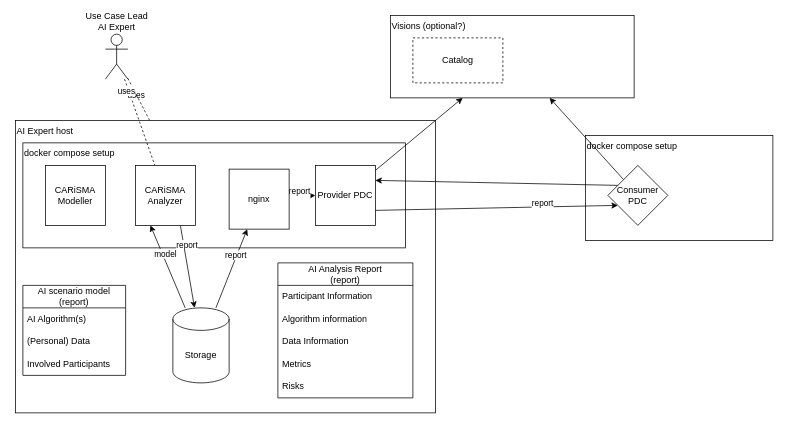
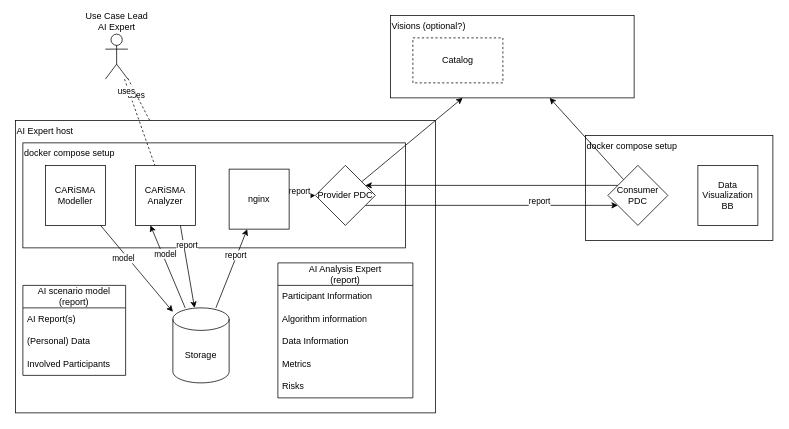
  <mxCell id="0" />
  <mxCell id="1" parent="0" />
  <mxCell id="2" value="docker compose setup" style="rounded=0;whiteSpace=wrap;html=1;align=left;verticalAlign=top;" vertex="1" parent="1"><mxGeometry x="780" y="180" width="250" height="140" as="geometry" /></mxCell>
  <mxCell id="3" value="Visions (optional?)" style="rounded=0;whiteSpace=wrap;html=1;align=left;verticalAlign=top;" parent="1" vertex="1"><mxGeometry x="520" y="20" width="325" height="110" as="geometry" /></mxCell>
  <mxCell id="4" value="AI Expert host" style="rounded=0;whiteSpace=wrap;html=1;align=left;verticalAlign=top;" parent="1" vertex="1"><mxGeometry x="20" y="160" width="560" height="390" as="geometry" /></mxCell>
  <mxCell id="5" value="docker compose setup" style="rounded=0;whiteSpace=wrap;html=1;verticalAlign=top;align=left;" parent="1" vertex="1"><mxGeometry x="30" y="190" width="510" height="140" as="geometry" /></mxCell>
  <mxCell id="6" style="edgeStyle=none;rounded=0;orthogonalLoop=1;jettySize=auto;html=1;entryX=0;entryY=0.5;entryDx=0;entryDy=0;" parent="1" source="8" target="12" edge="1"><mxGeometry relative="1" as="geometry" /></mxCell>
  <mxCell id="7" value="report&lt;div&gt;&lt;br&gt;&lt;/div&gt;" style="edgeLabel;html=1;align=center;verticalAlign=middle;resizable=0;points=[];" vertex="1" connectable="0" parent="6"><mxGeometry x="0.4" y="-2" relative="1" as="geometry"><mxPoint x="-12" y="-2" as="offset" /></mxGeometry></mxCell>
  <mxCell id="8" value="nginx" style="whiteSpace=wrap;html=1;aspect=fixed;" parent="1" vertex="1"><mxGeometry x="305" y="225" width="80" height="80" as="geometry" /></mxCell>
  <mxCell id="9" value="" style="edgeStyle=none;rounded=0;orthogonalLoop=1;jettySize=auto;html=1;entryX=0;entryY=0.75;entryDx=0;entryDy=0;exitX=1;exitY=0.75;exitDx=0;exitDy=0;" parent="1" source="12" target="23" edge="1"><mxGeometry relative="1" as="geometry" /></mxCell>
  <mxCell id="10" value="report&lt;div&gt;&lt;br&gt;&lt;/div&gt;" style="edgeLabel;html=1;align=center;verticalAlign=middle;resizable=0;points=[];" vertex="1" connectable="0" parent="9"><mxGeometry x="0.381" y="-1" relative="1" as="geometry"><mxPoint as="offset" /></mxGeometry></mxCell>
  <mxCell id="11" style="edgeStyle=none;rounded=0;orthogonalLoop=1;jettySize=auto;html=1;" parent="1" source="12" target="3" edge="1"><mxGeometry relative="1" as="geometry" /></mxCell>
- <mxCell id="12" value="Provider PDC" style="whiteSpace=wrap;html=1;aspect=fixed;" parent="1" vertex="1"><mxGeometry x="420" y="220" width="80" height="80" as="geometry" /></mxCell>
+ <mxCell id="12" value="Provider PDC" style="rhombus;whiteSpace=wrap;html=1;aspect=fixed;" parent="1" vertex="1"><mxGeometry x="420" y="220" width="80" height="80" as="geometry" /></mxCell>
  <mxCell id="13" value="" style="rounded=0;orthogonalLoop=1;jettySize=auto;html=1;" parent="1" target="20" edge="1"><mxGeometry relative="1" as="geometry"><mxPoint x="240" y="300" as="sourcePoint" /><mxPoint x="255" y="380" as="targetPoint" /></mxGeometry></mxCell>
  <mxCell id="14" value="report" style="edgeLabel;html=1;align=center;verticalAlign=middle;resizable=0;points=[];" vertex="1" connectable="0" parent="13"><mxGeometry x="-0.516" y="4" relative="1" as="geometry"><mxPoint as="offset" /></mxGeometry></mxCell>
  <mxCell id="15" value="CARiSMA&lt;div&gt;Analyzer&lt;/div&gt;" style="whiteSpace=wrap;html=1;aspect=fixed;" parent="1" vertex="1"><mxGeometry x="180" y="220" width="80" height="80" as="geometry" /></mxCell>
  <mxCell id="16" value="" style="edgeStyle=none;rounded=0;orthogonalLoop=1;jettySize=auto;html=1;" parent="1" source="20" target="8" edge="1"><mxGeometry relative="1" as="geometry" /></mxCell>
  <mxCell id="17" value="report" style="edgeLabel;html=1;align=center;verticalAlign=middle;resizable=0;points=[];" vertex="1" connectable="0" parent="16"><mxGeometry x="0.33" y="2" relative="1" as="geometry"><mxPoint as="offset" /></mxGeometry></mxCell>
  <mxCell id="18" style="edgeStyle=none;rounded=0;orthogonalLoop=1;jettySize=auto;html=1;entryX=0.25;entryY=1;entryDx=0;entryDy=0;" edge="1" parent="1" source="20" target="15"><mxGeometry relative="1" as="geometry"><mxPoint x="227.5" y="380" as="sourcePoint" /><mxPoint x="212.5" y="300" as="targetPoint" /></mxGeometry></mxCell>
  <mxCell id="19" value="model" style="edgeLabel;html=1;align=center;verticalAlign=middle;resizable=0;points=[];" vertex="1" connectable="0" parent="18"><mxGeometry x="0.292" y="-3" relative="1" as="geometry"><mxPoint as="offset" /></mxGeometry></mxCell>
  <mxCell id="20" value="Storage" style="shape=cylinder3;whiteSpace=wrap;html=1;boundedLbl=1;backgroundOutline=1;size=15;" parent="1" vertex="1"><mxGeometry x="230" y="410" width="75" height="100" as="geometry" /></mxCell>
  <mxCell id="21" style="edgeStyle=none;rounded=0;orthogonalLoop=1;jettySize=auto;html=1;exitX=0;exitY=0.25;exitDx=0;exitDy=0;entryX=1;entryY=0.25;entryDx=0;entryDy=0;" parent="1" source="23" target="12" edge="1"><mxGeometry relative="1" as="geometry" /></mxCell>
  <mxCell id="22" style="edgeStyle=none;rounded=0;orthogonalLoop=1;jettySize=auto;html=1;" parent="1" source="23" target="3" edge="1"><mxGeometry relative="1" as="geometry" /></mxCell>
  <mxCell id="23" value="Consumer PDC" style="rhombus;whiteSpace=wrap;html=1;aspect=fixed;" parent="1" vertex="1"><mxGeometry x="810" y="220" width="80" height="80" as="geometry" /></mxCell>
  <mxCell id="24" value="Catalog" style="rounded=0;whiteSpace=wrap;html=1;dashed=1;" parent="1" vertex="1"><mxGeometry x="550" y="50" width="120" height="60" as="geometry" /></mxCell>
+ <mxCell id="25" value="&lt;div&gt;&lt;br&gt;&lt;/div&gt;&lt;div&gt;&lt;br&gt;&lt;/div&gt;" style="edgeStyle=none;rounded=0;orthogonalLoop=1;jettySize=auto;html=1;" edge="1" parent="1" source="27" target="20"><mxGeometry relative="1" as="geometry" /></mxCell>
+ <mxCell id="26" value="model" style="edgeLabel;html=1;align=center;verticalAlign=middle;resizable=0;points=[];" vertex="1" connectable="0" parent="25"><mxGeometry x="-0.3" y="-5" relative="1" as="geometry"><mxPoint as="offset" /></mxGeometry></mxCell>
  <mxCell id="27" value="CARiSMA&lt;div&gt;Modeller&lt;/div&gt;" style="whiteSpace=wrap;html=1;aspect=fixed;" vertex="1" parent="1"><mxGeometry x="60" y="220" width="80" height="80" as="geometry" /></mxCell>
  <mxCell id="28" value="AI scenario model&lt;br&gt;(report)" style="swimlane;fontStyle=0;childLayout=stackLayout;horizontal=1;startSize=30;horizontalStack=0;resizeParent=1;resizeParentMax=0;resizeLast=0;collapsible=1;marginBottom=0;whiteSpace=wrap;html=1;fillColor=none;strokeColor=default;" vertex="1" parent="1"><mxGeometry x="30" y="380" width="137" height="120" as="geometry" /></mxCell>
- <mxCell id="29" value="AI Algorithm(s)" style="text;strokeColor=none;fillColor=none;align=left;verticalAlign=middle;spacingLeft=4;spacingRight=4;overflow=hidden;points=[[0,0.5],[1,0.5]];portConstraint=eastwest;rotatable=0;whiteSpace=wrap;html=1;" vertex="1" parent="28"><mxGeometry y="30" width="137" height="30" as="geometry" /></mxCell>
+ <mxCell id="29" value="AI Report(s)" style="text;strokeColor=none;fillColor=none;align=left;verticalAlign=middle;spacingLeft=4;spacingRight=4;overflow=hidden;points=[[0,0.5],[1,0.5]];portConstraint=eastwest;rotatable=0;whiteSpace=wrap;html=1;" vertex="1" parent="28"><mxGeometry y="30" width="137" height="30" as="geometry" /></mxCell>
  <mxCell id="30" value="(Personal)&amp;nbsp;&lt;span style=&quot;background-color: initial;&quot;&gt;Data&lt;/span&gt;" style="text;strokeColor=none;fillColor=none;align=left;verticalAlign=middle;spacingLeft=4;spacingRight=4;overflow=hidden;points=[[0,0.5],[1,0.5]];portConstraint=eastwest;rotatable=0;whiteSpace=wrap;html=1;" vertex="1" parent="28"><mxGeometry y="60" width="137" height="30" as="geometry" /></mxCell>
  <mxCell id="31" value="Involved Participants" style="text;strokeColor=none;fillColor=none;align=left;verticalAlign=middle;spacingLeft=4;spacingRight=4;overflow=hidden;points=[[0,0.5],[1,0.5]];portConstraint=eastwest;rotatable=0;whiteSpace=wrap;html=1;" vertex="1" parent="28"><mxGeometry y="90" width="137" height="30" as="geometry" /></mxCell>
- <mxCell id="32" value="AI Analysis Report&lt;br&gt;(report)" style="swimlane;fontStyle=0;childLayout=stackLayout;horizontal=1;startSize=30;horizontalStack=0;resizeParent=1;resizeParentMax=0;resizeLast=0;collapsible=1;marginBottom=0;whiteSpace=wrap;html=1;fillColor=none;strokeColor=default;" vertex="1" parent="1"><mxGeometry x="370" y="350" width="180" height="180" as="geometry" /></mxCell>
+ <mxCell id="32" value="AI Analysis Expert&lt;br&gt;(report)" style="swimlane;fontStyle=0;childLayout=stackLayout;horizontal=1;startSize=30;horizontalStack=0;resizeParent=1;resizeParentMax=0;resizeLast=0;collapsible=1;marginBottom=0;whiteSpace=wrap;html=1;fillColor=none;strokeColor=default;" vertex="1" parent="1"><mxGeometry x="370" y="350" width="180" height="180" as="geometry" /></mxCell>
  <mxCell id="33" value="Participant Information" style="text;strokeColor=none;fillColor=none;align=left;verticalAlign=middle;spacingLeft=4;spacingRight=4;overflow=hidden;points=[[0,0.5],[1,0.5]];portConstraint=eastwest;rotatable=0;whiteSpace=wrap;html=1;" vertex="1" parent="32"><mxGeometry y="30" width="180" height="30" as="geometry" /></mxCell>
  <mxCell id="34" value="Algorithm information" style="text;strokeColor=none;fillColor=none;align=left;verticalAlign=middle;spacingLeft=4;spacingRight=4;overflow=hidden;points=[[0,0.5],[1,0.5]];portConstraint=eastwest;rotatable=0;whiteSpace=wrap;html=1;" vertex="1" parent="32"><mxGeometry y="60" width="180" height="30" as="geometry" /></mxCell>
  <mxCell id="35" value="Data Information" style="text;strokeColor=none;fillColor=none;align=left;verticalAlign=middle;spacingLeft=4;spacingRight=4;overflow=hidden;points=[[0,0.5],[1,0.5]];portConstraint=eastwest;rotatable=0;whiteSpace=wrap;html=1;" vertex="1" parent="32"><mxGeometry y="90" width="180" height="30" as="geometry" /></mxCell>
  <mxCell id="36" value="Metrics" style="text;strokeColor=none;fillColor=none;align=left;verticalAlign=middle;spacingLeft=4;spacingRight=4;overflow=hidden;points=[[0,0.5],[1,0.5]];portConstraint=eastwest;rotatable=0;whiteSpace=wrap;html=1;" vertex="1" parent="32"><mxGeometry y="120" width="180" height="30" as="geometry" /></mxCell>
  <mxCell id="37" value="Risks" style="text;strokeColor=none;fillColor=none;align=left;verticalAlign=middle;spacingLeft=4;spacingRight=4;overflow=hidden;points=[[0,0.5],[1,0.5]];portConstraint=eastwest;rotatable=0;whiteSpace=wrap;html=1;" vertex="1" parent="32"><mxGeometry y="150" width="180" height="30" as="geometry" /></mxCell>
+ <mxCell id="38" value="Data Visualization BB" style="whiteSpace=wrap;html=1;aspect=fixed;" vertex="1" parent="1"><mxGeometry x="930" y="220" width="80" height="80" as="geometry" /></mxCell>
  <mxCell id="39" value="Use Case Lead&lt;br&gt;AI Expert" style="shape=umlActor;verticalLabelPosition=top;verticalAlign=bottom;html=1;outlineConnect=0;labelPosition=center;align=center;fontFamily=Helvetica;" vertex="1" parent="1"><mxGeometry x="140" y="45" width="30" height="60" as="geometry" /></mxCell>
  <mxCell id="40" value="uses" style="endArrow=none;dashed=1;html=1;rounded=0;" edge="1" parent="1" source="39" target="15"><mxGeometry x="-0.574" y="7" width="50" height="50" relative="1" as="geometry"><mxPoint x="370" y="310" as="sourcePoint" /><mxPoint x="268" y="140" as="targetPoint" /><mxPoint as="offset" /></mxGeometry></mxCell>
  <mxCell id="41" value="uses" style="endArrow=none;dashed=1;html=1;rounded=0;" edge="1" parent="1" source="39" target="4"><mxGeometry x="-0.569" y="-10" width="50" height="50" relative="1" as="geometry"><mxPoint x="370" y="310" as="sourcePoint" /><mxPoint x="135" y="140" as="targetPoint" /><mxPoint as="offset" /></mxGeometry></mxCell>
